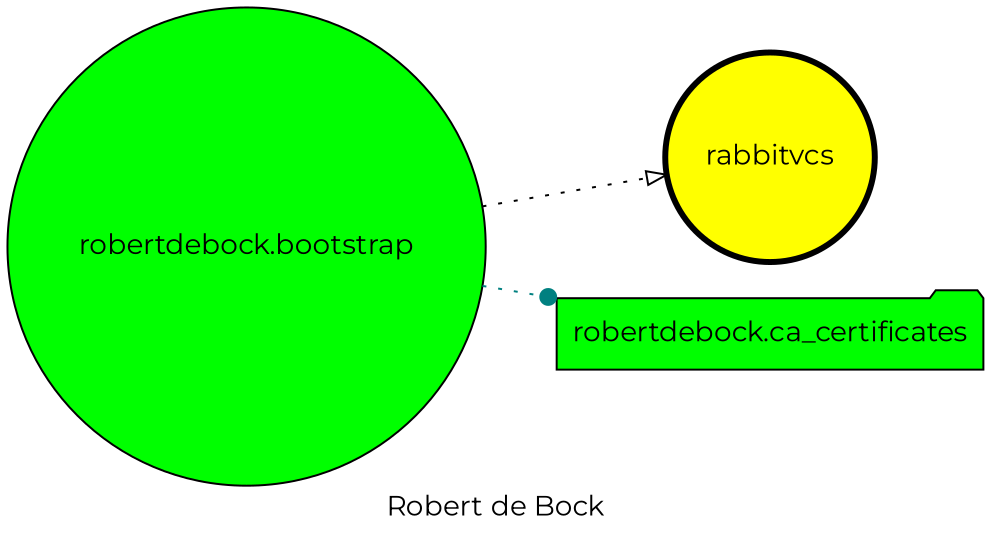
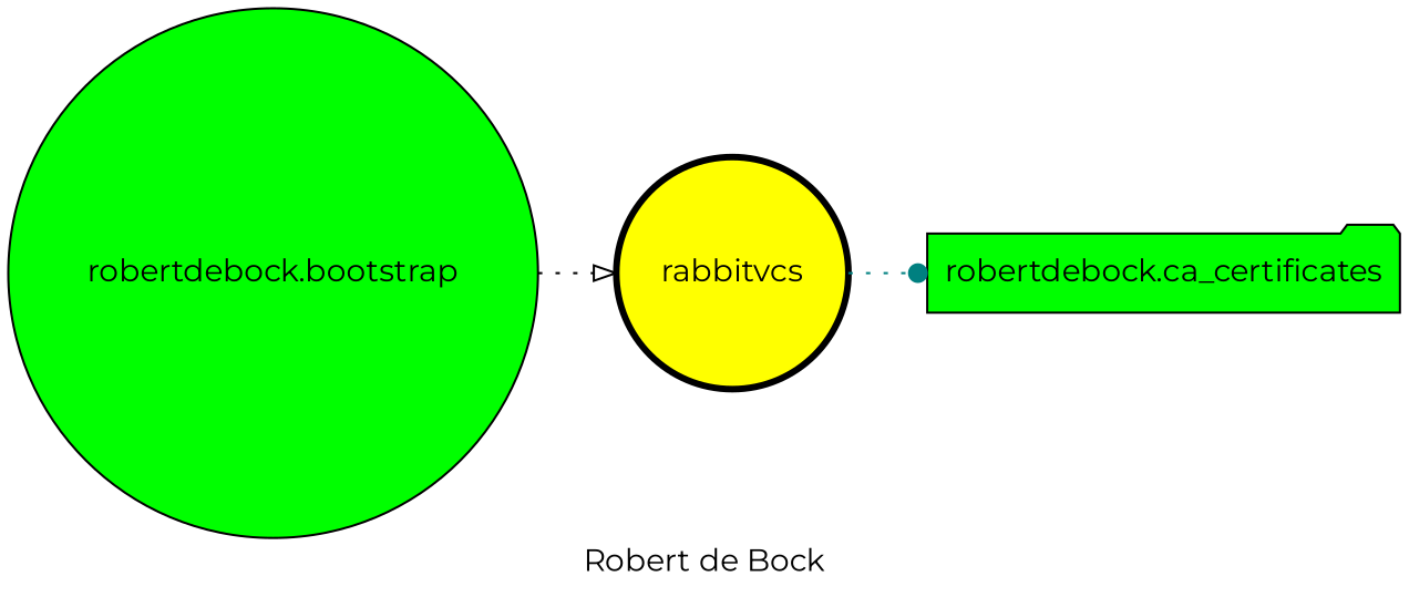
  digraph {
    fontname=Montserrat
    label="Robert de Bock"
    rankdir=LR
    node [fillcolor=green fontname=Montserrat shape=circle style=filled]
    edge [fontname=Montserrat style=dotted]
    rabbitvcs [fillcolor=yellow penwidth=3]
    "robertdebock.ca_certificates" [shape=folder]
    "robertdebock.bootstrap"
-   "robertdebock.bootstrap" -> "robertdebock.ca_certificates" [arrowhead=dot color=teal]
+   rabbitvcs -> "robertdebock.ca_certificates" [arrowhead=dot color=teal]
    "robertdebock.bootstrap" -> rabbitvcs [arrowhead=onormal color=black]
  }
